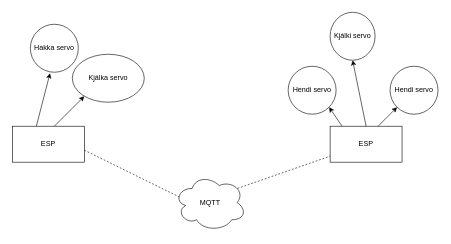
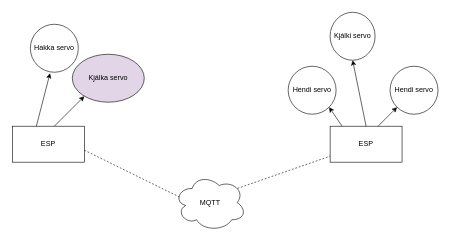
  <mxCell id="0" />
  <mxCell id="1" parent="0" />
  <mxCell id="2" value="ESP" style="rounded=0;whiteSpace=wrap;html=1;" vertex="1" parent="1"><mxGeometry x="20" y="210" width="120" height="60" as="geometry" /></mxCell>
- <mxCell id="3" value="Kjálka servo" style="ellipse;whiteSpace=wrap;html=1;" vertex="1" parent="1"><mxGeometry x="120" y="90" width="120" height="80" as="geometry" /></mxCell>
+ <mxCell id="3" value="Kjálka servo" style="ellipse;whiteSpace=wrap;html=1;fillColor=#e1d5e7;" vertex="1" parent="1"><mxGeometry x="120" y="90" width="120" height="80" as="geometry" /></mxCell>
  <mxCell id="4" value="" style="endArrow=classic;html=1;rounded=0;" edge="1" parent="1"><mxGeometry width="50" height="50" relative="1" as="geometry"><mxPoint x="90" y="210" as="sourcePoint" /><mxPoint x="140" y="160" as="targetPoint" /></mxGeometry></mxCell>
  <mxCell id="5" value="ESP" style="rounded=0;whiteSpace=wrap;html=1;" vertex="1" parent="1"><mxGeometry x="550" y="210" width="120" height="60" as="geometry" /></mxCell>
  <mxCell id="6" value="Kjálki servo" style="ellipse;whiteSpace=wrap;html=1;" vertex="1" parent="1"><mxGeometry x="550" y="20" width="75" height="80" as="geometry" /></mxCell>
  <mxCell id="7" value="Hakka servo" style="ellipse;whiteSpace=wrap;html=1;aspect=fixed;" vertex="1" parent="1"><mxGeometry x="50" y="40" width="80" height="80" as="geometry" /></mxCell>
  <mxCell id="8" value="Hendi servo" style="ellipse;whiteSpace=wrap;html=1;aspect=fixed;" vertex="1" parent="1"><mxGeometry x="480" y="110" width="80" height="80" as="geometry" /></mxCell>
  <mxCell id="9" value="Hendi servo" style="ellipse;whiteSpace=wrap;html=1;aspect=fixed;" vertex="1" parent="1"><mxGeometry x="650" y="110" width="80" height="80" as="geometry" /></mxCell>
  <mxCell id="10" value="" style="endArrow=classic;html=1;rounded=0;entryX=0.41;entryY=1.02;entryDx=0;entryDy=0;entryPerimeter=0;" edge="1" parent="1" target="7"><mxGeometry width="50" height="50" relative="1" as="geometry"><mxPoint x="60" y="210" as="sourcePoint" /><mxPoint x="110" y="160" as="targetPoint" /></mxGeometry></mxCell>
  <mxCell id="11" value="" style="endArrow=classic;html=1;rounded=0;entryX=0.5;entryY=1;entryDx=0;entryDy=0;" edge="1" parent="1" target="6"><mxGeometry width="50" height="50" relative="1" as="geometry"><mxPoint x="610" y="210" as="sourcePoint" /><mxPoint x="660" y="160" as="targetPoint" /></mxGeometry></mxCell>
  <mxCell id="12" value="" style="endArrow=classic;html=1;rounded=0;entryX=1;entryY=1;entryDx=0;entryDy=0;" edge="1" parent="1" target="8"><mxGeometry width="50" height="50" relative="1" as="geometry"><mxPoint x="570" y="210" as="sourcePoint" /><mxPoint x="620" y="160" as="targetPoint" /></mxGeometry></mxCell>
  <mxCell id="13" value="" style="endArrow=classic;html=1;rounded=0;entryX=0;entryY=1;entryDx=0;entryDy=0;" edge="1" parent="1" target="9"><mxGeometry width="50" height="50" relative="1" as="geometry"><mxPoint x="630" y="210" as="sourcePoint" /><mxPoint x="680" y="160" as="targetPoint" /></mxGeometry></mxCell>
  <mxCell id="14" value="MQTT" style="ellipse;shape=cloud;whiteSpace=wrap;html=1;" vertex="1" parent="1"><mxGeometry x="290" y="290" width="120" height="95" as="geometry" /></mxCell>
  <mxCell id="15" value="" style="endArrow=none;dashed=1;html=1;rounded=0;entryX=0.07;entryY=0.4;entryDx=0;entryDy=0;entryPerimeter=0;" edge="1" parent="1" target="14"><mxGeometry width="50" height="50" relative="1" as="geometry"><mxPoint x="140" y="250" as="sourcePoint" /><mxPoint x="190" y="200" as="targetPoint" /></mxGeometry></mxCell>
  <mxCell id="16" value="" style="endArrow=none;dashed=1;html=1;rounded=0;exitX=0.88;exitY=0.25;exitDx=0;exitDy=0;exitPerimeter=0;" edge="1" parent="1" source="14"><mxGeometry width="50" height="50" relative="1" as="geometry"><mxPoint x="500" y="310" as="sourcePoint" /><mxPoint x="550" y="260" as="targetPoint" /></mxGeometry></mxCell>
